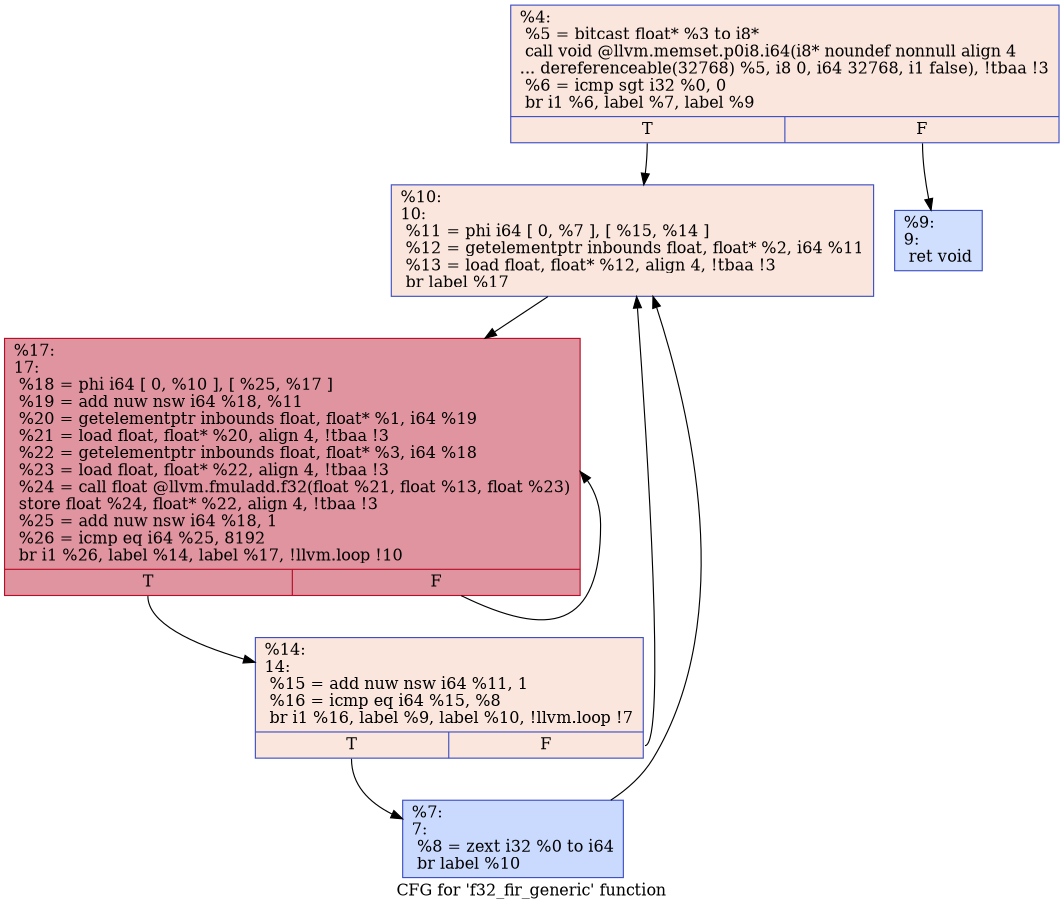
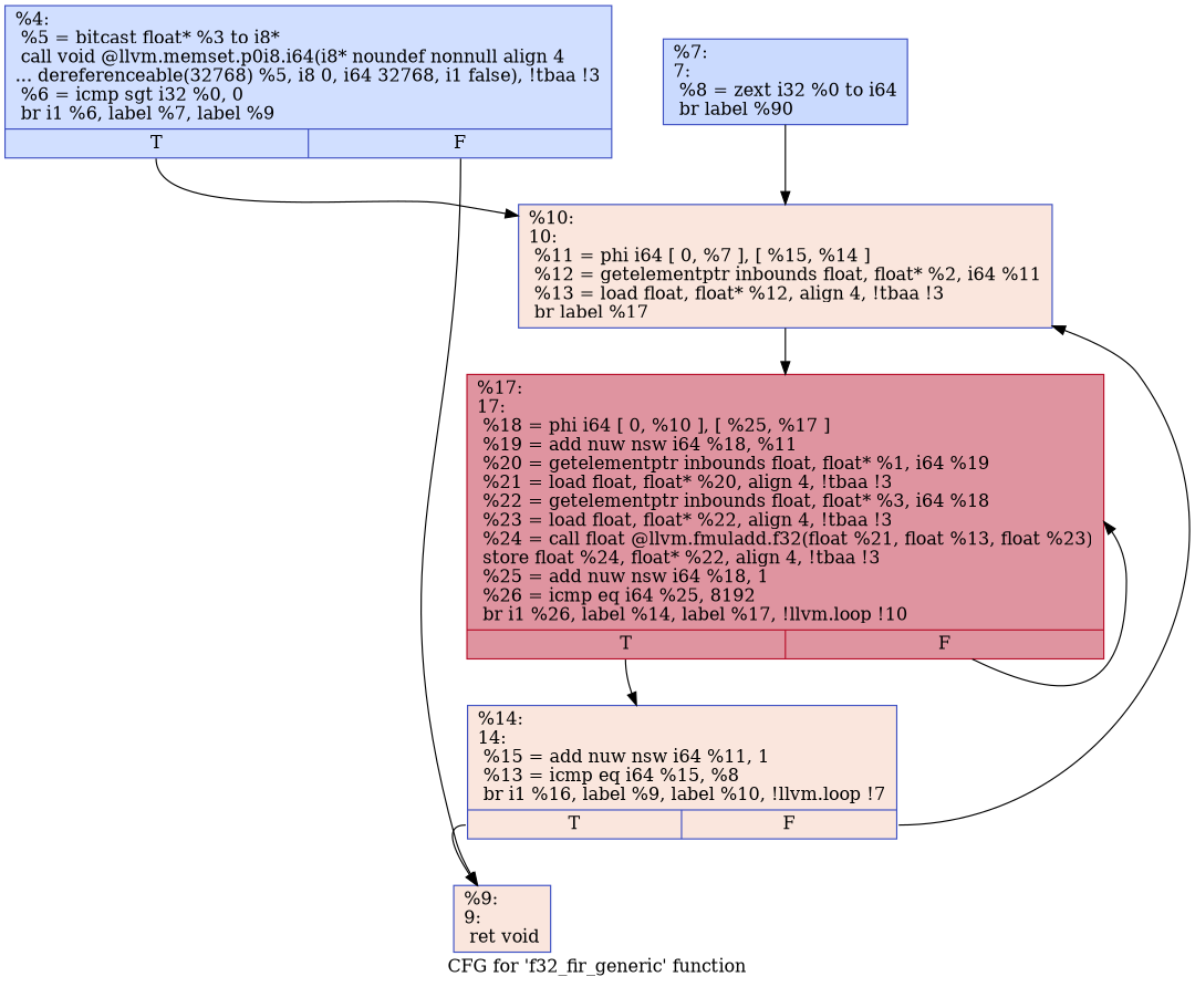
  digraph {
    label="CFG for 'f32_fir_generic' function"
    node [color="#3d50c3ff" fillcolor="#96b7ff70" shape=record style=filled]
    edge [tailport=s0]
-   n1 [fillcolor="#f3c7b170" label="{%4:\l  %5 = bitcast float* %3 to i8*\l  call void @llvm.memset.p0i8.i64(i8* noundef nonnull align 4\l... dereferenceable(32768) %5, i8 0, i64 32768, i1 false), !tbaa !3\l  %6 = icmp sgt i32 %0, 0\l  br i1 %6, label %7, label %9\l|{<s0>T|<s1>F}}"]
-   n2 [label="{%9:\l9:                                                \l  ret void\l}"]
+   n1 [label="{%4:\l  %5 = bitcast float* %3 to i8*\l  call void @llvm.memset.p0i8.i64(i8* noundef nonnull align 4\l... dereferenceable(32768) %5, i8 0, i64 32768, i1 false), !tbaa !3\l  %6 = icmp sgt i32 %0, 0\l  br i1 %6, label %7, label %9\l|{<s0>T|<s1>F}}"]
+   n2 [fillcolor="#f3c7b170" label="{%9:\l9:                                                \l  ret void\l}"]
    n3 [fillcolor="#f3c7b170" label="{%10:\l10:                                               \l  %11 = phi i64 [ 0, %7 ], [ %15, %14 ]\l  %12 = getelementptr inbounds float, float* %2, i64 %11\l  %13 = load float, float* %12, align 4, !tbaa !3\l  br label %17\l}"]
-   n4 [fillcolor="#88abfd70" label="{%7:\l7:                                                \l  %8 = zext i32 %0 to i64\l  br label %10\l}"]
+   n4 [fillcolor="#88abfd70" label="{%7:\l7:                                                \l  %8 = zext i32 %0 to i64\l  br label %90\l}"]
    n5 [color="#b70d28ff" fillcolor="#b70d2870" label="{%17:\l17:                                               \l  %18 = phi i64 [ 0, %10 ], [ %25, %17 ]\l  %19 = add nuw nsw i64 %18, %11\l  %20 = getelementptr inbounds float, float* %1, i64 %19\l  %21 = load float, float* %20, align 4, !tbaa !3\l  %22 = getelementptr inbounds float, float* %3, i64 %18\l  %23 = load float, float* %22, align 4, !tbaa !3\l  %24 = call float @llvm.fmuladd.f32(float %21, float %13, float %23)\l  store float %24, float* %22, align 4, !tbaa !3\l  %25 = add nuw nsw i64 %18, 1\l  %26 = icmp eq i64 %25, 8192\l  br i1 %26, label %14, label %17, !llvm.loop !10\l|{<s0>T|<s1>F}}"]
-   n6 [fillcolor="#f3c7b170" label="{%14:\l14:                                               \l  %15 = add nuw nsw i64 %11, 1\l  %16 = icmp eq i64 %15, %8\l  br i1 %16, label %9, label %10, !llvm.loop !7\l|{<s0>T|<s1>F}}"]
+   n6 [fillcolor="#f3c7b170" label="{%14:\l14:                                               \l  %15 = add nuw nsw i64 %11, 1\l  %13 = icmp eq i64 %15, %8\l  br i1 %16, label %9, label %10, !llvm.loop !7\l|{<s0>T|<s1>F}}"]
    n1 -> n2 [tailport=s1]
    n1 -> n3
    n3 -> n5
    n4 -> n3
    n5 -> n5 [tailport=s1]
    n5 -> n6
-   n6 -> n4
+   n6 -> n2
    n6 -> n3 [tailport=s1]
  }
